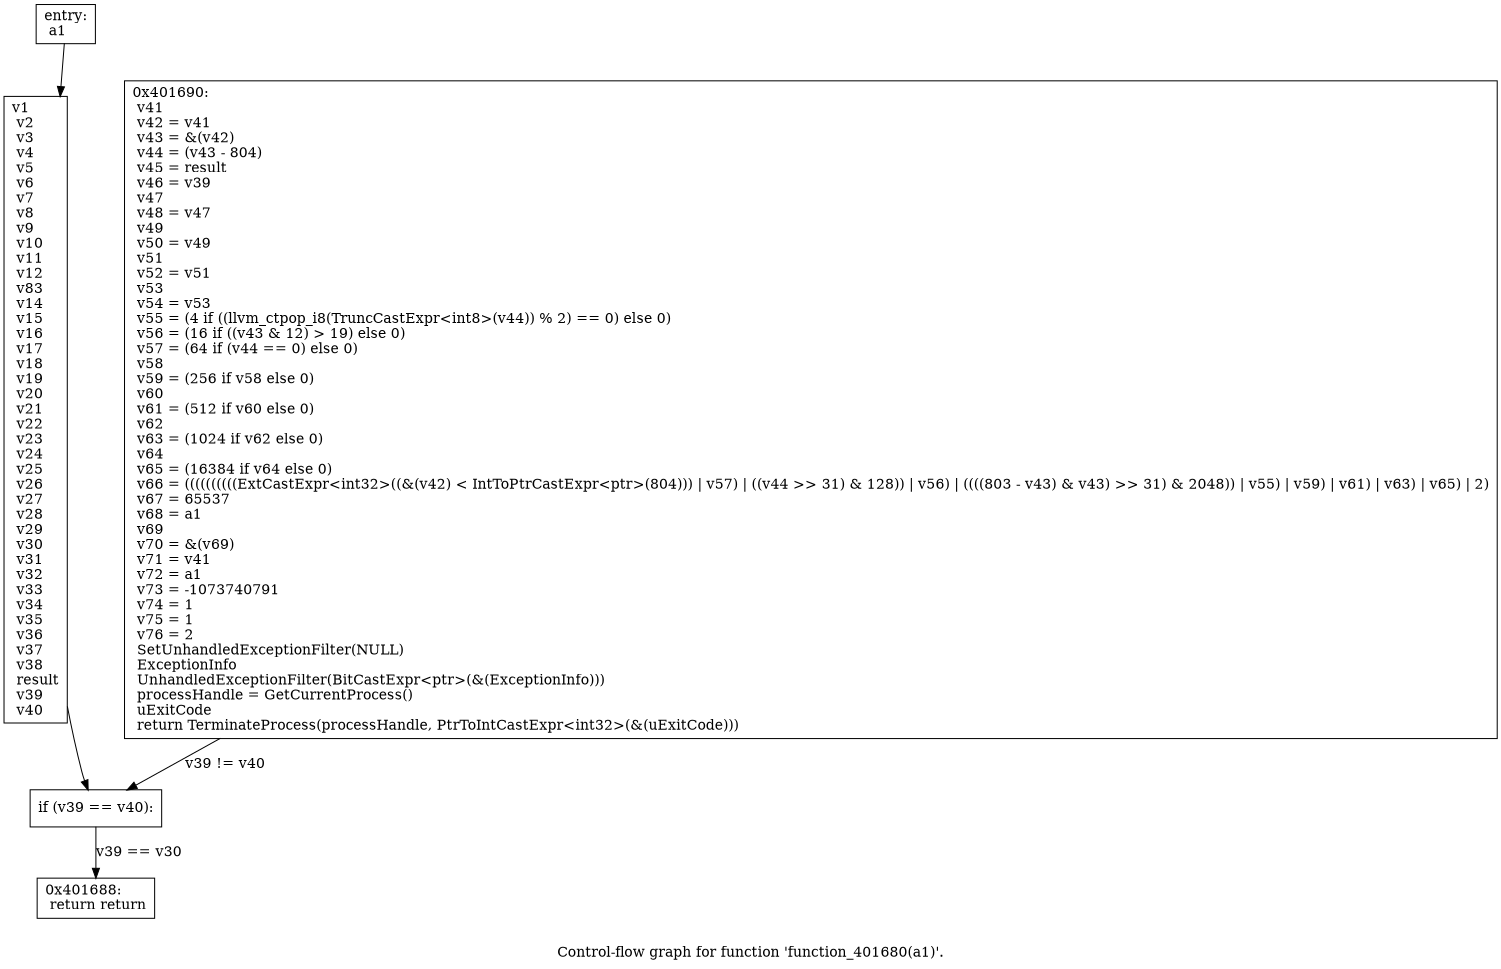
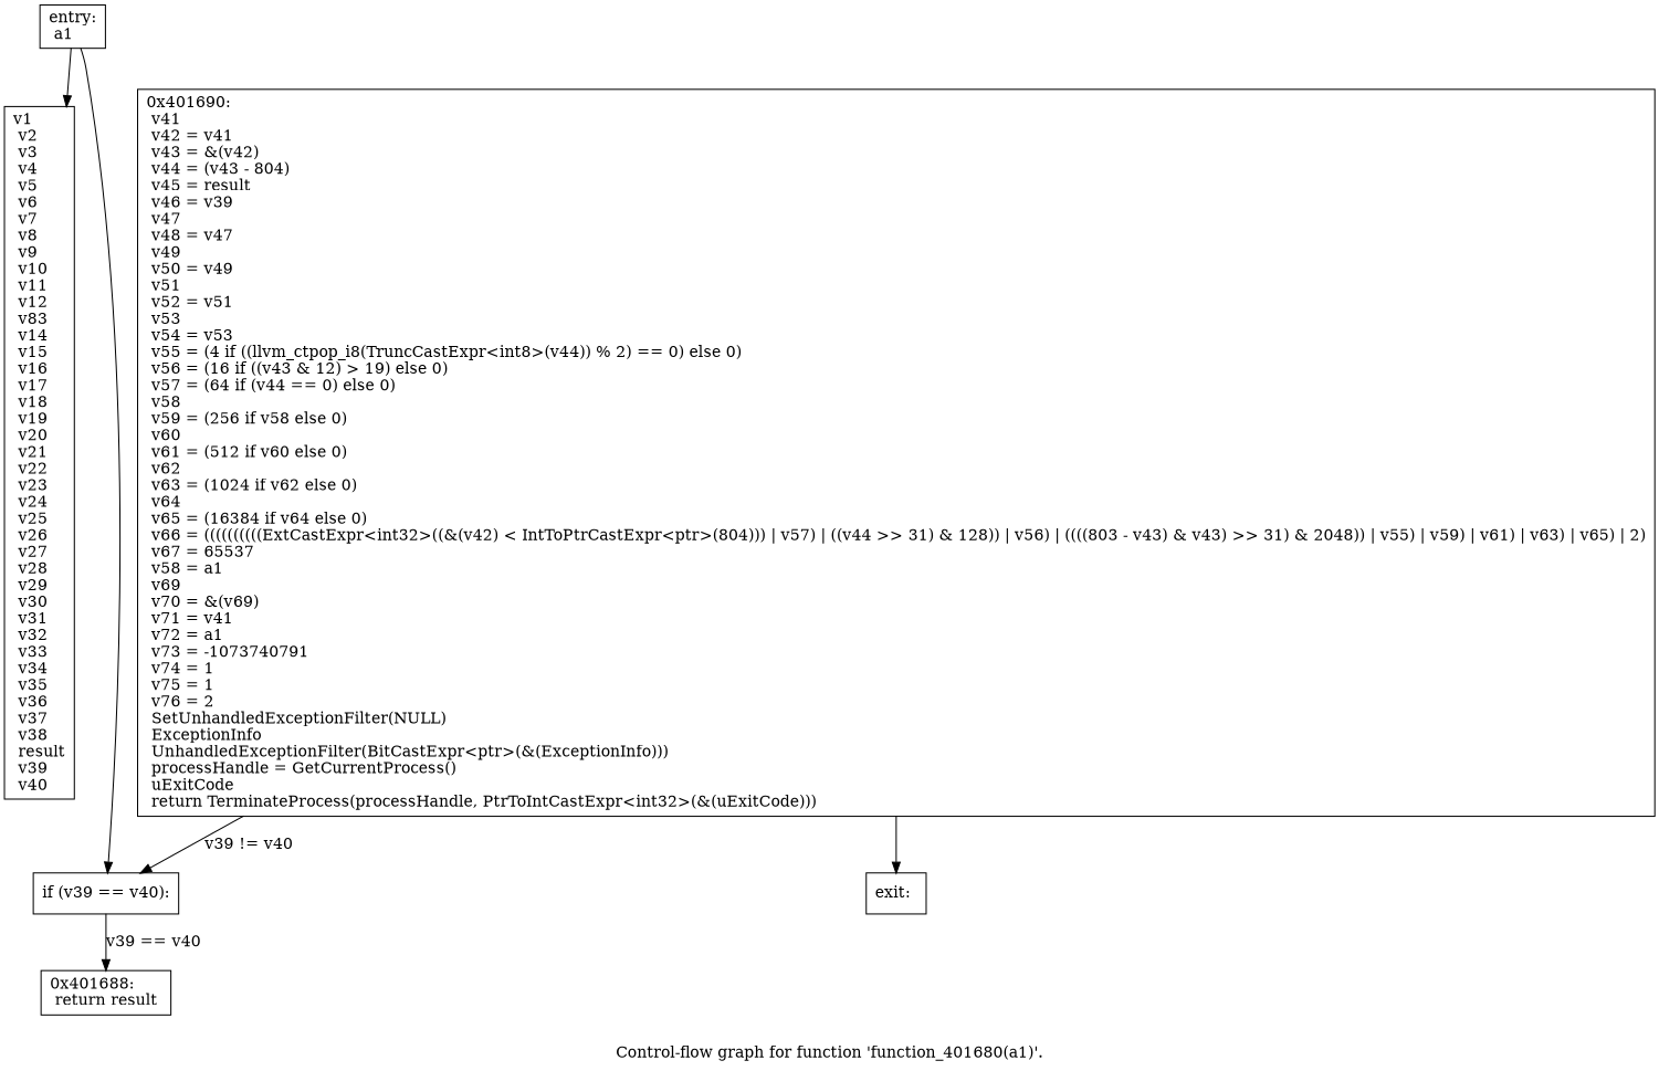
  digraph {
    label="Control-flow graph for function 'function_401680(a1)'."
    node [shape=record]
    n1 [label="{entry:\l  a1\l}"]
    n2 [label="{  v1\l  v2\l  v3\l  v4\l  v5\l  v6\l  v7\l  v8\l  v9\l  v10\l  v11\l  v12\l  v83\l  v14\l  v15\l  v16\l  v17\l  v18\l  v19\l  v20\l  v21\l  v22\l  v23\l  v24\l  v25\l  v26\l  v27\l  v28\l  v29\l  v30\l  v31\l  v32\l  v33\l  v34\l  v35\l  v36\l  v37\l  v38\l  result\l  v39\l  v40\l}"]
    n3 [label="{  if (v39 == v40):\l}"]
-   n4 [label="{0x401688:\l  return return\l}"]
-   n5 [label="{0x401690:\l  v41\l  v42 = v41\l  v43 = &(v42)\l  v44 = (v43 - 804)\l  v45 = result\l  v46 = v39\l  v47\l  v48 = v47\l  v49\l  v50 = v49\l  v51\l  v52 = v51\l  v53\l  v54 = v53\l  v55 = (4 if ((llvm_ctpop_i8(TruncCastExpr\<int8\>(v44)) % 2) == 0) else 0)\l  v56 = (16 if ((v43 & 12) \> 19) else 0)\l  v57 = (64 if (v44 == 0) else 0)\l  v58\l  v59 = (256 if v58 else 0)\l  v60\l  v61 = (512 if v60 else 0)\l  v62\l  v63 = (1024 if v62 else 0)\l  v64\l  v65 = (16384 if v64 else 0)\l  v66 = ((((((((((ExtCastExpr\<int32\>((&(v42) \< IntToPtrCastExpr\<ptr\>(804))) \| v57) \| ((v44 \>\> 31) & 128)) \| v56) \| ((((803 - v43) & v43) \>\> 31) & 2048)) \| v55) \| v59) \| v61) \| v63) \| v65) \| 2)\l  v67 = 65537\l  v68 = a1\l  v69\l  v70 = &(v69)\l  v71 = v41\l  v72 = a1\l  v73 = -1073740791\l  v74 = 1\l  v75 = 1\l  v76 = 2\l  SetUnhandledExceptionFilter(NULL)\l  ExceptionInfo\l  UnhandledExceptionFilter(BitCastExpr\<ptr\>(&(ExceptionInfo)))\l  processHandle = GetCurrentProcess()\l  uExitCode\l  return TerminateProcess(processHandle, PtrToIntCastExpr\<int32\>(&(uExitCode)))\l}"]
+   n4 [label="{0x401688:\l  return result\l}"]
+   n5 [label="{0x401690:\l  v41\l  v42 = v41\l  v43 = &(v42)\l  v44 = (v43 - 804)\l  v45 = result\l  v46 = v39\l  v47\l  v48 = v47\l  v49\l  v50 = v49\l  v51\l  v52 = v51\l  v53\l  v54 = v53\l  v55 = (4 if ((llvm_ctpop_i8(TruncCastExpr\<int8\>(v44)) % 2) == 0) else 0)\l  v56 = (16 if ((v43 & 12) \> 19) else 0)\l  v57 = (64 if (v44 == 0) else 0)\l  v58\l  v59 = (256 if v58 else 0)\l  v60\l  v61 = (512 if v60 else 0)\l  v62\l  v63 = (1024 if v62 else 0)\l  v64\l  v65 = (16384 if v64 else 0)\l  v66 = ((((((((((ExtCastExpr\<int32\>((&(v42) \< IntToPtrCastExpr\<ptr\>(804))) \| v57) \| ((v44 \>\> 31) & 128)) \| v56) \| ((((803 - v43) & v43) \>\> 31) & 2048)) \| v55) \| v59) \| v61) \| v63) \| v65) \| 2)\l  v67 = 65537\l  v58 = a1\l  v69\l  v70 = &(v69)\l  v71 = v41\l  v72 = a1\l  v73 = -1073740791\l  v74 = 1\l  v75 = 1\l  v76 = 2\l  SetUnhandledExceptionFilter(NULL)\l  ExceptionInfo\l  UnhandledExceptionFilter(BitCastExpr\<ptr\>(&(ExceptionInfo)))\l  processHandle = GetCurrentProcess()\l  uExitCode\l  return TerminateProcess(processHandle, PtrToIntCastExpr\<int32\>(&(uExitCode)))\l}"]
+   n6 [label="{exit:\l}"]
    n1 -> n2
-   n2 -> n3
-   n3 -> n4 [label="v39 == v30"]
+   n1 -> n3
+   n3 -> n4 [label="v39 == v40"]
    n5 -> n3 [label="v39 != v40"]
+   n5 -> n6
  }
